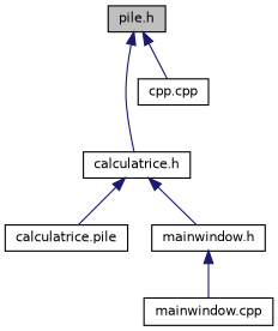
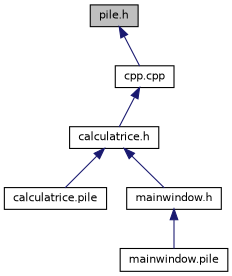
  digraph {
    node [color=black fillcolor=white fontname=Helvetica fontsize=10 shape=record style=filled]
    edge [color=midnightblue dir=back fontname=Helvetica fontsize=10 labelfontname=Helvetica labelfontsize=10 style=solid]
    n1 [fillcolor=grey75 fontcolor=black height=0.2 label="pile.h" width=0.4]
    n2 [height=0.2 label="calculatrice.h" width=0.4]
    n3 [height=0.2 label="cpp.cpp" width=0.4]
    n4 [height=0.2 label="calculatrice.pile" width=0.4]
    n5 [height=0.2 label="mainwindow.h" width=0.4]
-   n6 [height=0.2 label="mainwindow.cpp" width=0.4]
-   n1 -> n2
+   n6 [height=0.2 label="mainwindow.pile" width=0.4]
+   n3 -> n2
    n1 -> n3
    n2 -> n4
    n2 -> n5
    n5 -> n6
  }
